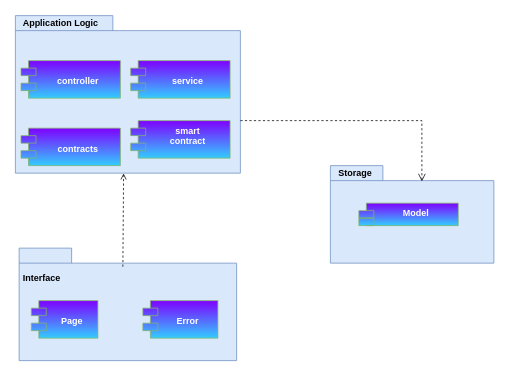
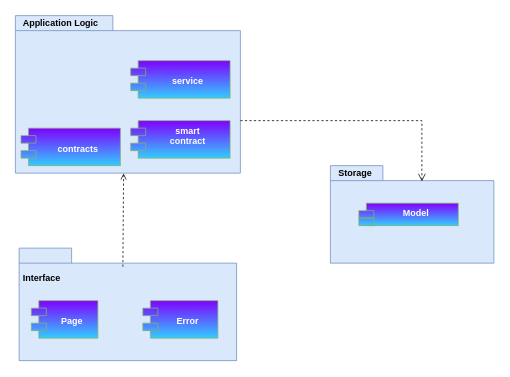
  <mxCell id="0" />
  <mxCell id="1" parent="0" />
  <mxCell id="2" value="" style="shape=folder;fontStyle=1;spacingTop=10;tabWidth=130;tabHeight=20;tabPosition=left;html=1;fillColor=#dae8fc;strokeColor=#6c8ebf;" parent="1" vertex="1"><mxGeometry x="20" y="20" width="300" height="210" as="geometry" /></mxCell>
  <mxCell id="3" value="" style="shape=folder;fontStyle=1;spacingTop=10;tabWidth=70;tabHeight=20;tabPosition=left;html=1;fillColor=#dae8fc;strokeColor=#6c8ebf;" parent="1" vertex="1"><mxGeometry x="440" y="220" width="218" height="130" as="geometry" /></mxCell>
  <mxCell id="4" value="&lt;b&gt;Storage&lt;/b&gt;" style="text;html=1;align=center;verticalAlign=middle;resizable=0;points=[];autosize=1;strokeColor=none;fillColor=none;" parent="1" vertex="1"><mxGeometry x="443" y="220" width="60" height="20" as="geometry" /></mxCell>
  <mxCell id="5" value="" style="shape=folder;fontStyle=1;spacingTop=10;tabWidth=70;tabHeight=20;tabPosition=left;html=1;fillColor=#dae8fc;strokeColor=#6c8ebf;" parent="1" vertex="1"><mxGeometry x="25" y="330" width="290" height="150" as="geometry" /></mxCell>
  <mxCell id="6" value="&lt;b&gt;Interface&lt;/b&gt;" style="text;html=1;align=center;verticalAlign=middle;resizable=0;points=[];autosize=1;strokeColor=none;fillColor=none;" parent="1" vertex="1"><mxGeometry x="20" y="360" width="70" height="20" as="geometry" /></mxCell>
  <mxCell id="7" value="" style="html=1;verticalAlign=bottom;endArrow=open;dashed=1;endSize=8;rounded=0;edgeStyle=orthogonalEdgeStyle;" parent="1" source="2" edge="1"><mxGeometry relative="1" as="geometry"><mxPoint x="311" y="160" as="sourcePoint" /><mxPoint x="562" y="241" as="targetPoint" /><Array as="points"><mxPoint x="562" y="160" /></Array></mxGeometry></mxCell>
- <mxCell id="8" value="&#10;controller" style="shape=module;align=left;spacingLeft=20;align=center;verticalAlign=top;fillColor=#7F00FF;strokeColor=#82b366;gradientColor=#33CCFF;fontColor=#FFFFFF;fontStyle=1" parent="1" vertex="1"><mxGeometry x="27.5" y="80" width="132.5" height="50" as="geometry" /></mxCell>
  <mxCell id="9" value="&lt;b&gt;&lt;font style=&quot;font-size: 12px&quot;&gt;Application Logic&lt;/font&gt;&lt;/b&gt;" style="text;html=1;align=center;verticalAlign=middle;resizable=0;points=[];autosize=1;strokeColor=none;fillColor=none;" parent="1" vertex="1"><mxGeometry x="20" y="20" width="120" height="20" as="geometry" /></mxCell>
  <mxCell id="10" value="&#10;service" style="shape=module;align=left;spacingLeft=20;align=center;verticalAlign=top;fillColor=#7F00FF;strokeColor=#82b366;gradientColor=#33CCFF;fontColor=#FFFFFF;fontStyle=1" parent="1" vertex="1"><mxGeometry x="173.75" y="80" width="132.5" height="50" as="geometry" /></mxCell>
  <mxCell id="11" value="&#10;contracts" style="shape=module;align=left;spacingLeft=20;align=center;verticalAlign=top;fillColor=#7F00FF;strokeColor=#82b366;gradientColor=#33CCFF;fontColor=#FFFFFF;fontStyle=1" parent="1" vertex="1"><mxGeometry x="27.5" y="170" width="132.5" height="50" as="geometry" /></mxCell>
  <mxCell id="12" value="" style="endArrow=open;html=1;rounded=0;fontColor=#FFFFFF;exitX=0.477;exitY=0.165;exitDx=0;exitDy=0;exitPerimeter=0;entryX=0.481;entryY=1.002;entryDx=0;entryDy=0;entryPerimeter=0;dashed=1;endFill=0;" parent="1" source="5" target="2" edge="1"><mxGeometry width="50" height="50" relative="1" as="geometry"><mxPoint x="220" y="310" as="sourcePoint" /><mxPoint x="270" y="260" as="targetPoint" /></mxGeometry></mxCell>
  <mxCell id="13" value="&#10;Page" style="shape=module;align=left;spacingLeft=20;align=center;verticalAlign=top;fillColor=#7F00FF;strokeColor=#82b366;gradientColor=#33CCFF;fontColor=#FFFFFF;fontStyle=1" parent="1" vertex="1"><mxGeometry x="41.25" y="400" width="88.75" height="50" as="geometry" /></mxCell>
  <mxCell id="14" value="&#10;Error" style="shape=module;align=left;spacingLeft=20;align=center;verticalAlign=top;fillColor=#7F00FF;strokeColor=#82b366;gradientColor=#33CCFF;fontColor=#FFFFFF;fontStyle=1" parent="1" vertex="1"><mxGeometry x="190" y="400" width="100" height="50" as="geometry" /></mxCell>
  <mxCell id="15" value="Model" style="shape=module;align=left;spacingLeft=20;align=center;verticalAlign=top;fillColor=#7F00FF;strokeColor=#82b366;gradientColor=#33CCFF;fontColor=#FFFFFF;fontStyle=1" parent="1" vertex="1"><mxGeometry x="478" y="270" width="132.5" height="30" as="geometry" /></mxCell>
  <mxCell id="16" value="smart&#10;contract" style="shape=module;align=left;spacingLeft=20;align=center;verticalAlign=top;fillColor=#7F00FF;strokeColor=#82b366;gradientColor=#33CCFF;fontColor=#FFFFFF;fontStyle=1" vertex="1" parent="1"><mxGeometry x="173.75" y="160" width="132.5" height="50" as="geometry" /></mxCell>
